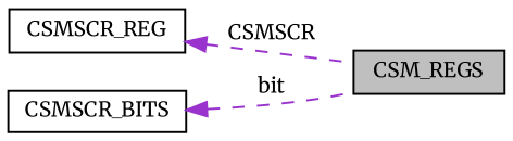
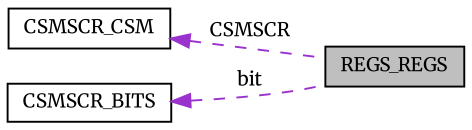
  digraph {
    fontname=Merriweather
    rankdir=LR
    node [color=black fillcolor=white fontname=Merriweather fontsize=10 shape=record style=filled]
    edge [color=darkorchid3 dir=back fontname=Merriweather fontsize=10 labelfontname=Helvetica labelfontsize=10 style=dashed]
-   n1 [fillcolor=grey75 fontcolor=black height=0.2 label=CSM_REGS width=0.4]
-   n2 [height=0.2 label=CSMSCR_REG width=0.4]
+   n1 [fillcolor=grey75 fontcolor=black height=0.2 label=REGS_REGS width=0.4]
+   n2 [height=0.2 label=CSMSCR_CSM width=0.4]
    n3 [height=0.2 label=CSMSCR_BITS width=0.4]
    n2 -> n1 [label=" CSMSCR"]
    n3 -> n1 [label=" bit"]
  }
